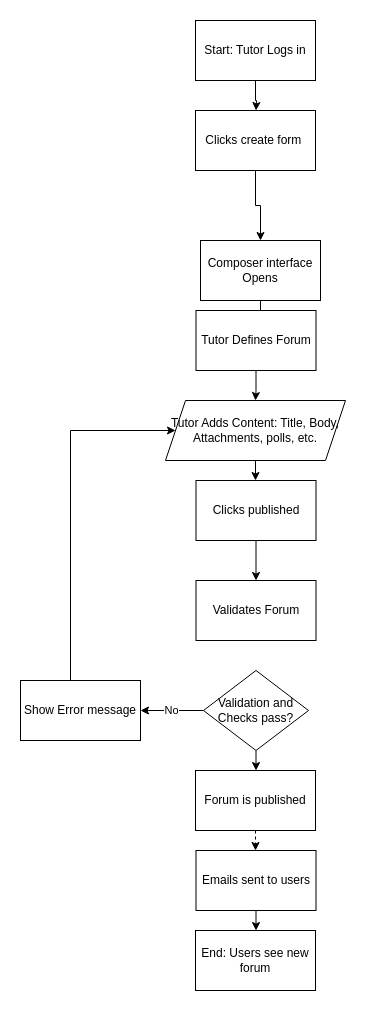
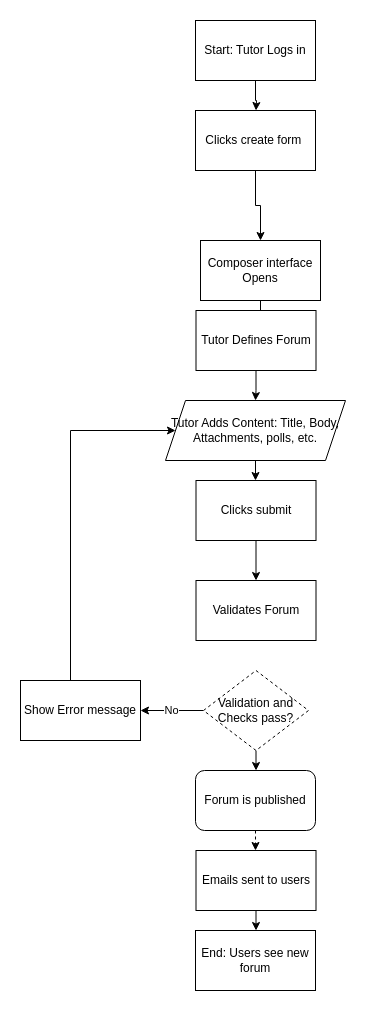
  <mxCell id="0" />
  <mxCell id="1" parent="0" />
  <mxCell id="2" value="" style="edgeStyle=orthogonalEdgeStyle;rounded=0;orthogonalLoop=1;jettySize=auto;html=1;" edge="1" parent="1" source="3"><mxGeometry relative="1" as="geometry"><mxPoint x="255.5" y="110" as="targetPoint" /></mxGeometry></mxCell>
  <mxCell id="3" value="Start: Tutor Logs in" style="rounded=0;whiteSpace=wrap;html=1;" vertex="1" parent="1"><mxGeometry x="195" y="20" width="120" height="60" as="geometry" /></mxCell>
  <mxCell id="4" value="" style="edgeStyle=orthogonalEdgeStyle;rounded=0;orthogonalLoop=1;jettySize=auto;html=1;exitX=0.5;exitY=1;exitDx=0;exitDy=0;" edge="1" parent="1" source="23" target="6"><mxGeometry relative="1" as="geometry"><mxPoint x="255.5" y="190" as="sourcePoint" /></mxGeometry></mxCell>
  <mxCell id="5" value="" style="edgeStyle=orthogonalEdgeStyle;rounded=0;orthogonalLoop=1;jettySize=auto;html=1;" edge="1" parent="1" source="6" target="8"><mxGeometry relative="1" as="geometry" /></mxCell>
  <mxCell id="6" value="Composer interface Opens" style="whiteSpace=wrap;html=1;rounded=0;" vertex="1" parent="1"><mxGeometry x="200" y="240" width="120" height="60" as="geometry" /></mxCell>
  <mxCell id="7" value="" style="edgeStyle=orthogonalEdgeStyle;rounded=0;orthogonalLoop=1;jettySize=auto;html=1;" edge="1" parent="1" source="8" target="22"><mxGeometry relative="1" as="geometry" /></mxCell>
  <mxCell id="8" value="Tutor Defines Forum" style="whiteSpace=wrap;html=1;rounded=0;" vertex="1" parent="1"><mxGeometry x="195.5" y="310" width="120" height="60" as="geometry" /></mxCell>
  <mxCell id="9" value="" style="edgeStyle=orthogonalEdgeStyle;rounded=0;orthogonalLoop=1;jettySize=auto;html=1;exitX=0.5;exitY=1;exitDx=0;exitDy=0;" edge="1" parent="1" source="24" target="10"><mxGeometry relative="1" as="geometry"><mxPoint x="255" y="560" as="sourcePoint" /></mxGeometry></mxCell>
  <mxCell id="10" value="Validates Forum" style="whiteSpace=wrap;html=1;rounded=0;" vertex="1" parent="1"><mxGeometry x="195.5" y="580" width="120" height="60" as="geometry" /></mxCell>
  <mxCell id="11" value="No" style="edgeStyle=orthogonalEdgeStyle;rounded=0;orthogonalLoop=1;jettySize=auto;html=1;" edge="1" parent="1" source="13" target="15"><mxGeometry relative="1" as="geometry" /></mxCell>
  <mxCell id="12" value="" style="edgeStyle=orthogonalEdgeStyle;rounded=0;orthogonalLoop=1;jettySize=auto;html=1;" edge="1" parent="1" source="13" target="17"><mxGeometry relative="1" as="geometry" /></mxCell>
- <mxCell id="13" value="Validation and Checks pass?" style="rhombus;whiteSpace=wrap;html=1;rounded=0;" vertex="1" parent="1"><mxGeometry x="203" y="670" width="105" height="80" as="geometry" /></mxCell>
+ <mxCell id="13" value="Validation and Checks pass?" style="rhombus;whiteSpace=wrap;html=1;rounded=0;dashed=1;" vertex="1" parent="1"><mxGeometry x="203" y="670" width="105" height="80" as="geometry" /></mxCell>
  <mxCell id="14" value="" style="edgeStyle=orthogonalEdgeStyle;rounded=0;orthogonalLoop=1;jettySize=auto;html=1;entryX=0;entryY=0.5;entryDx=0;entryDy=0;" edge="1" parent="1" source="15" target="22"><mxGeometry relative="1" as="geometry"><mxPoint x="195.5" y="420" as="targetPoint" /><Array as="points"><mxPoint x="70" y="430" /></Array></mxGeometry></mxCell>
  <mxCell id="15" value="Show Error message" style="whiteSpace=wrap;html=1;rounded=0;" vertex="1" parent="1"><mxGeometry x="20" y="680" width="120" height="60" as="geometry" /></mxCell>
  <mxCell id="16" value="" style="edgeStyle=orthogonalEdgeStyle;rounded=0;orthogonalLoop=1;jettySize=auto;html=1;dashed=1;" edge="1" parent="1" source="17" target="19"><mxGeometry relative="1" as="geometry" /></mxCell>
- <mxCell id="17" value="Forum is published" style="whiteSpace=wrap;html=1;rounded=0;" vertex="1" parent="1"><mxGeometry x="195" y="770" width="120" height="60" as="geometry" /></mxCell>
+ <mxCell id="17" value="Forum is published" style="whiteSpace=wrap;html=1;rounded=1;" vertex="1" parent="1"><mxGeometry x="195" y="770" width="120" height="60" as="geometry" /></mxCell>
  <mxCell id="18" value="" style="edgeStyle=orthogonalEdgeStyle;rounded=0;orthogonalLoop=1;jettySize=auto;html=1;" edge="1" parent="1" source="19" target="20"><mxGeometry relative="1" as="geometry" /></mxCell>
  <mxCell id="19" value="Emails sent to users" style="whiteSpace=wrap;html=1;rounded=0;" vertex="1" parent="1"><mxGeometry x="195.5" y="850" width="120" height="60" as="geometry" /></mxCell>
  <mxCell id="20" value="End: Users see new forum" style="whiteSpace=wrap;html=1;rounded=0;" vertex="1" parent="1"><mxGeometry x="195" y="930" width="120" height="60" as="geometry" /></mxCell>
  <mxCell id="21" value="" style="edgeStyle=orthogonalEdgeStyle;rounded=0;orthogonalLoop=1;jettySize=auto;html=1;" edge="1" parent="1" source="22"><mxGeometry relative="1" as="geometry"><mxPoint x="255" y="480" as="targetPoint" /></mxGeometry></mxCell>
  <mxCell id="22" value="Tutor Adds Content: Title, Body, Attachments, polls, etc." style="shape=parallelogram;perimeter=parallelogramPerimeter;whiteSpace=wrap;html=1;fixedSize=1;" vertex="1" parent="1"><mxGeometry x="165" y="400" width="180" height="60" as="geometry" /></mxCell>
  <mxCell id="23" value="Clicks create form&amp;nbsp;" style="rounded=0;whiteSpace=wrap;html=1;" vertex="1" parent="1"><mxGeometry x="195" y="110" width="120" height="60" as="geometry" /></mxCell>
- <mxCell id="24" value="Clicks published" style="rounded=0;whiteSpace=wrap;html=1;" vertex="1" parent="1"><mxGeometry x="195.5" y="480" width="120" height="60" as="geometry" /></mxCell>
+ <mxCell id="24" value="Clicks submit" style="rounded=0;whiteSpace=wrap;html=1;" vertex="1" parent="1"><mxGeometry x="195.5" y="480" width="120" height="60" as="geometry" /></mxCell>
